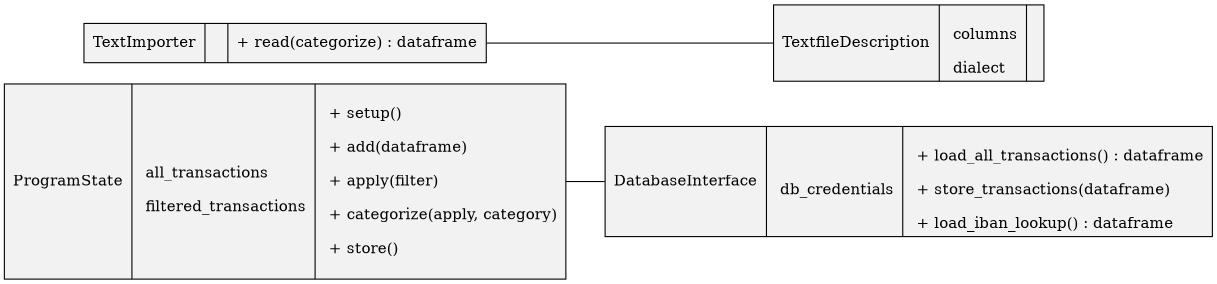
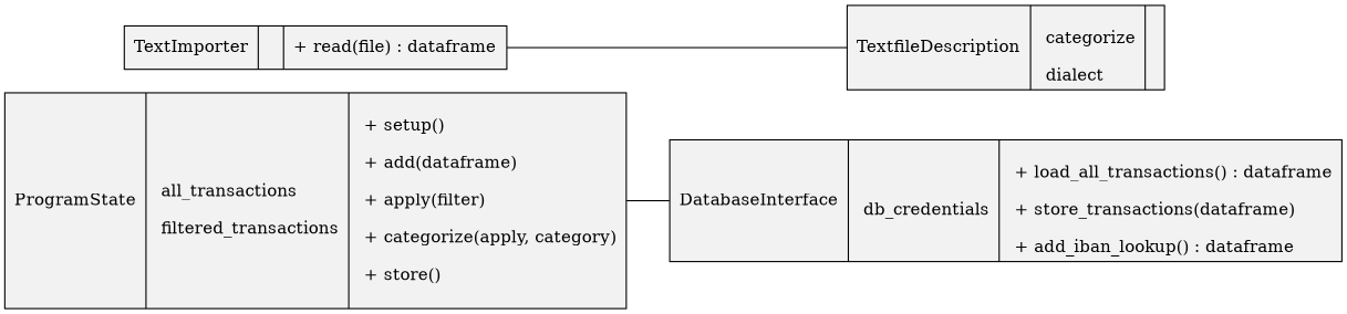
  digraph {
    rankdir=LR
    node [fillcolor=gray95 shape=record style=filled]
    edge [arrowtail=none dir=back]
    n1 [label="{ProgramState|\n                all_transactions\l\n                filtered_transactions\l|\n                + setup()\l\n                + add(dataframe)\l\n                + apply(filter)\l\n                + categorize(apply, category)\l\n                + store()\l\n                }"]
-   n2 [label="{DatabaseInterface|\n                db_credentials\l|\n                + load_all_transactions() : dataframe\l\n                + store_transactions(dataframe)\l\n                + load_iban_lookup() : dataframe\l}"]
-   n3 [label="{TextImporter|| + read(categorize) : dataframe}"]
-   n4 [label="{TextfileDescription|\n                columns\l\n                dialect\l|\n                }"]
+   n2 [label="{DatabaseInterface|\n                db_credentials\l|\n                + load_all_transactions() : dataframe\l\n                + store_transactions(dataframe)\l\n                + add_iban_lookup() : dataframe\l}"]
+   n3 [label="{TextImporter|| + read(file) : dataframe}"]
+   n4 [label="{TextfileDescription|\n                categorize\l\n                dialect\l|\n                }"]
    n1 -> n2
    n3 -> n4
  }
